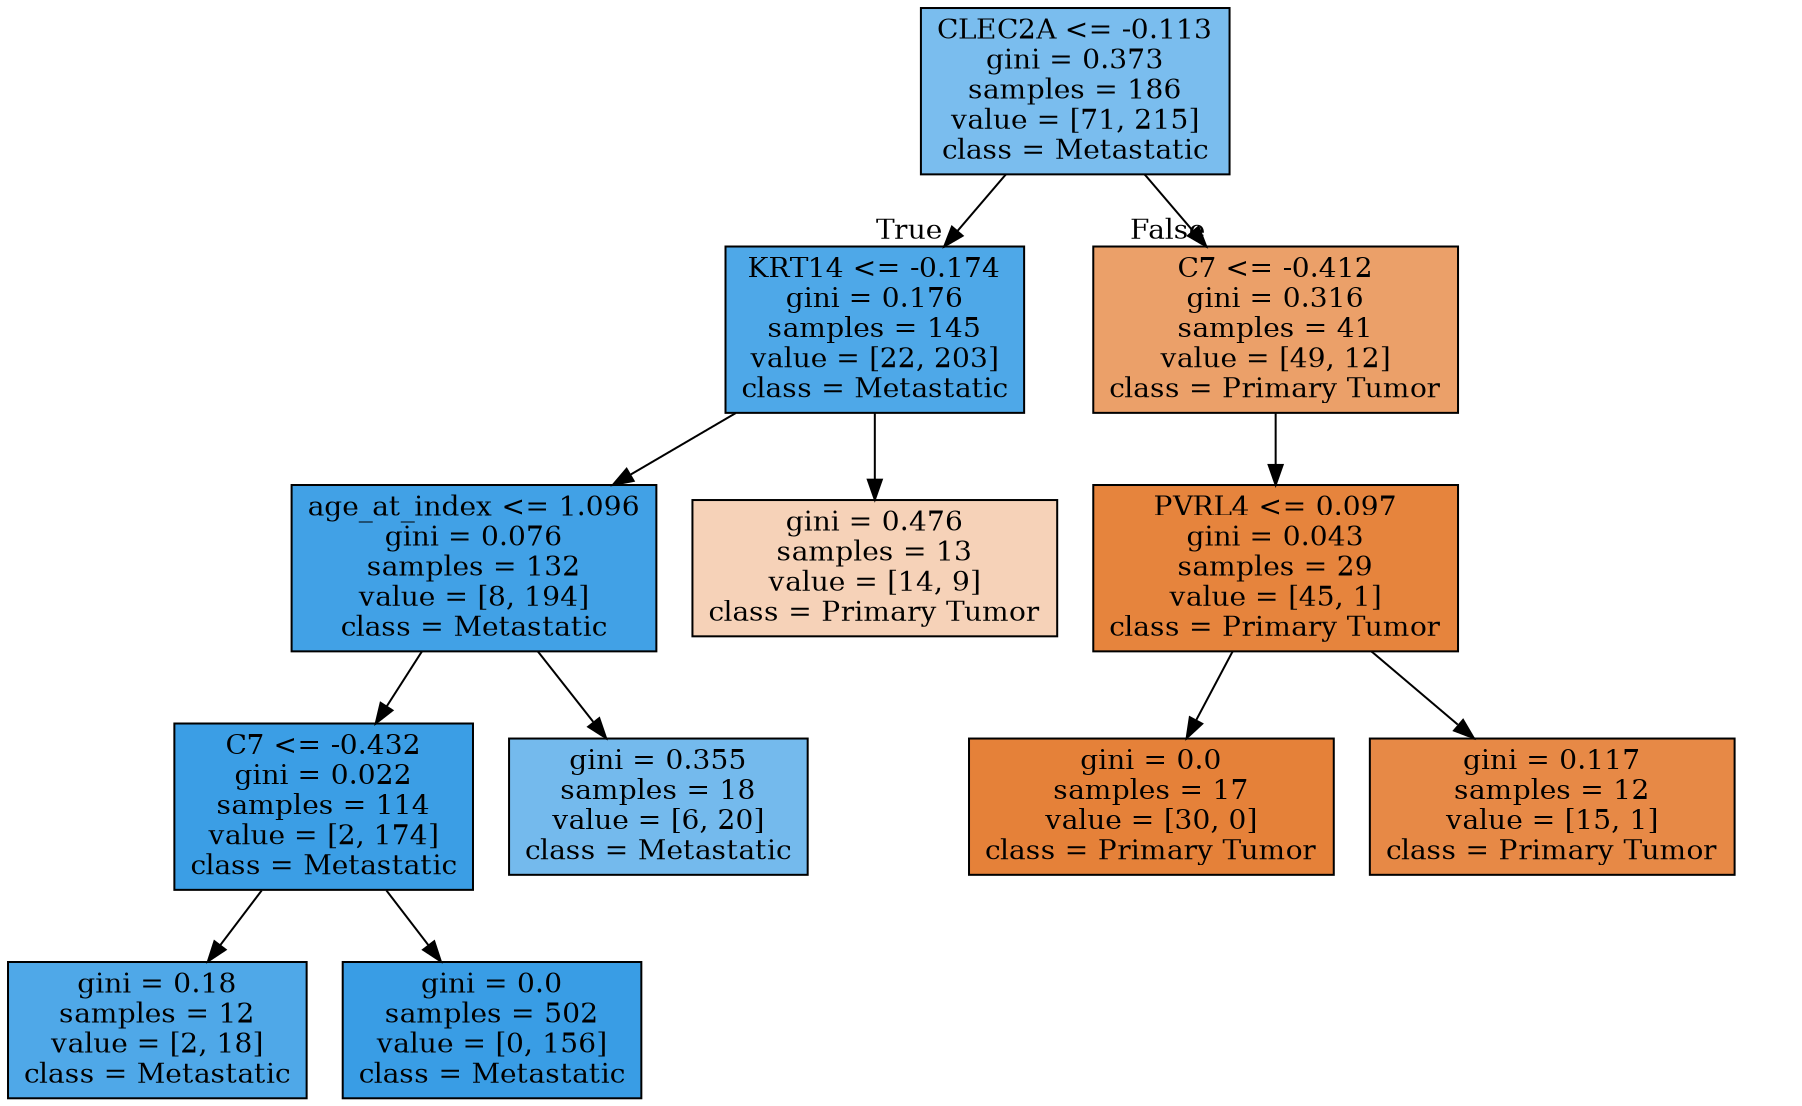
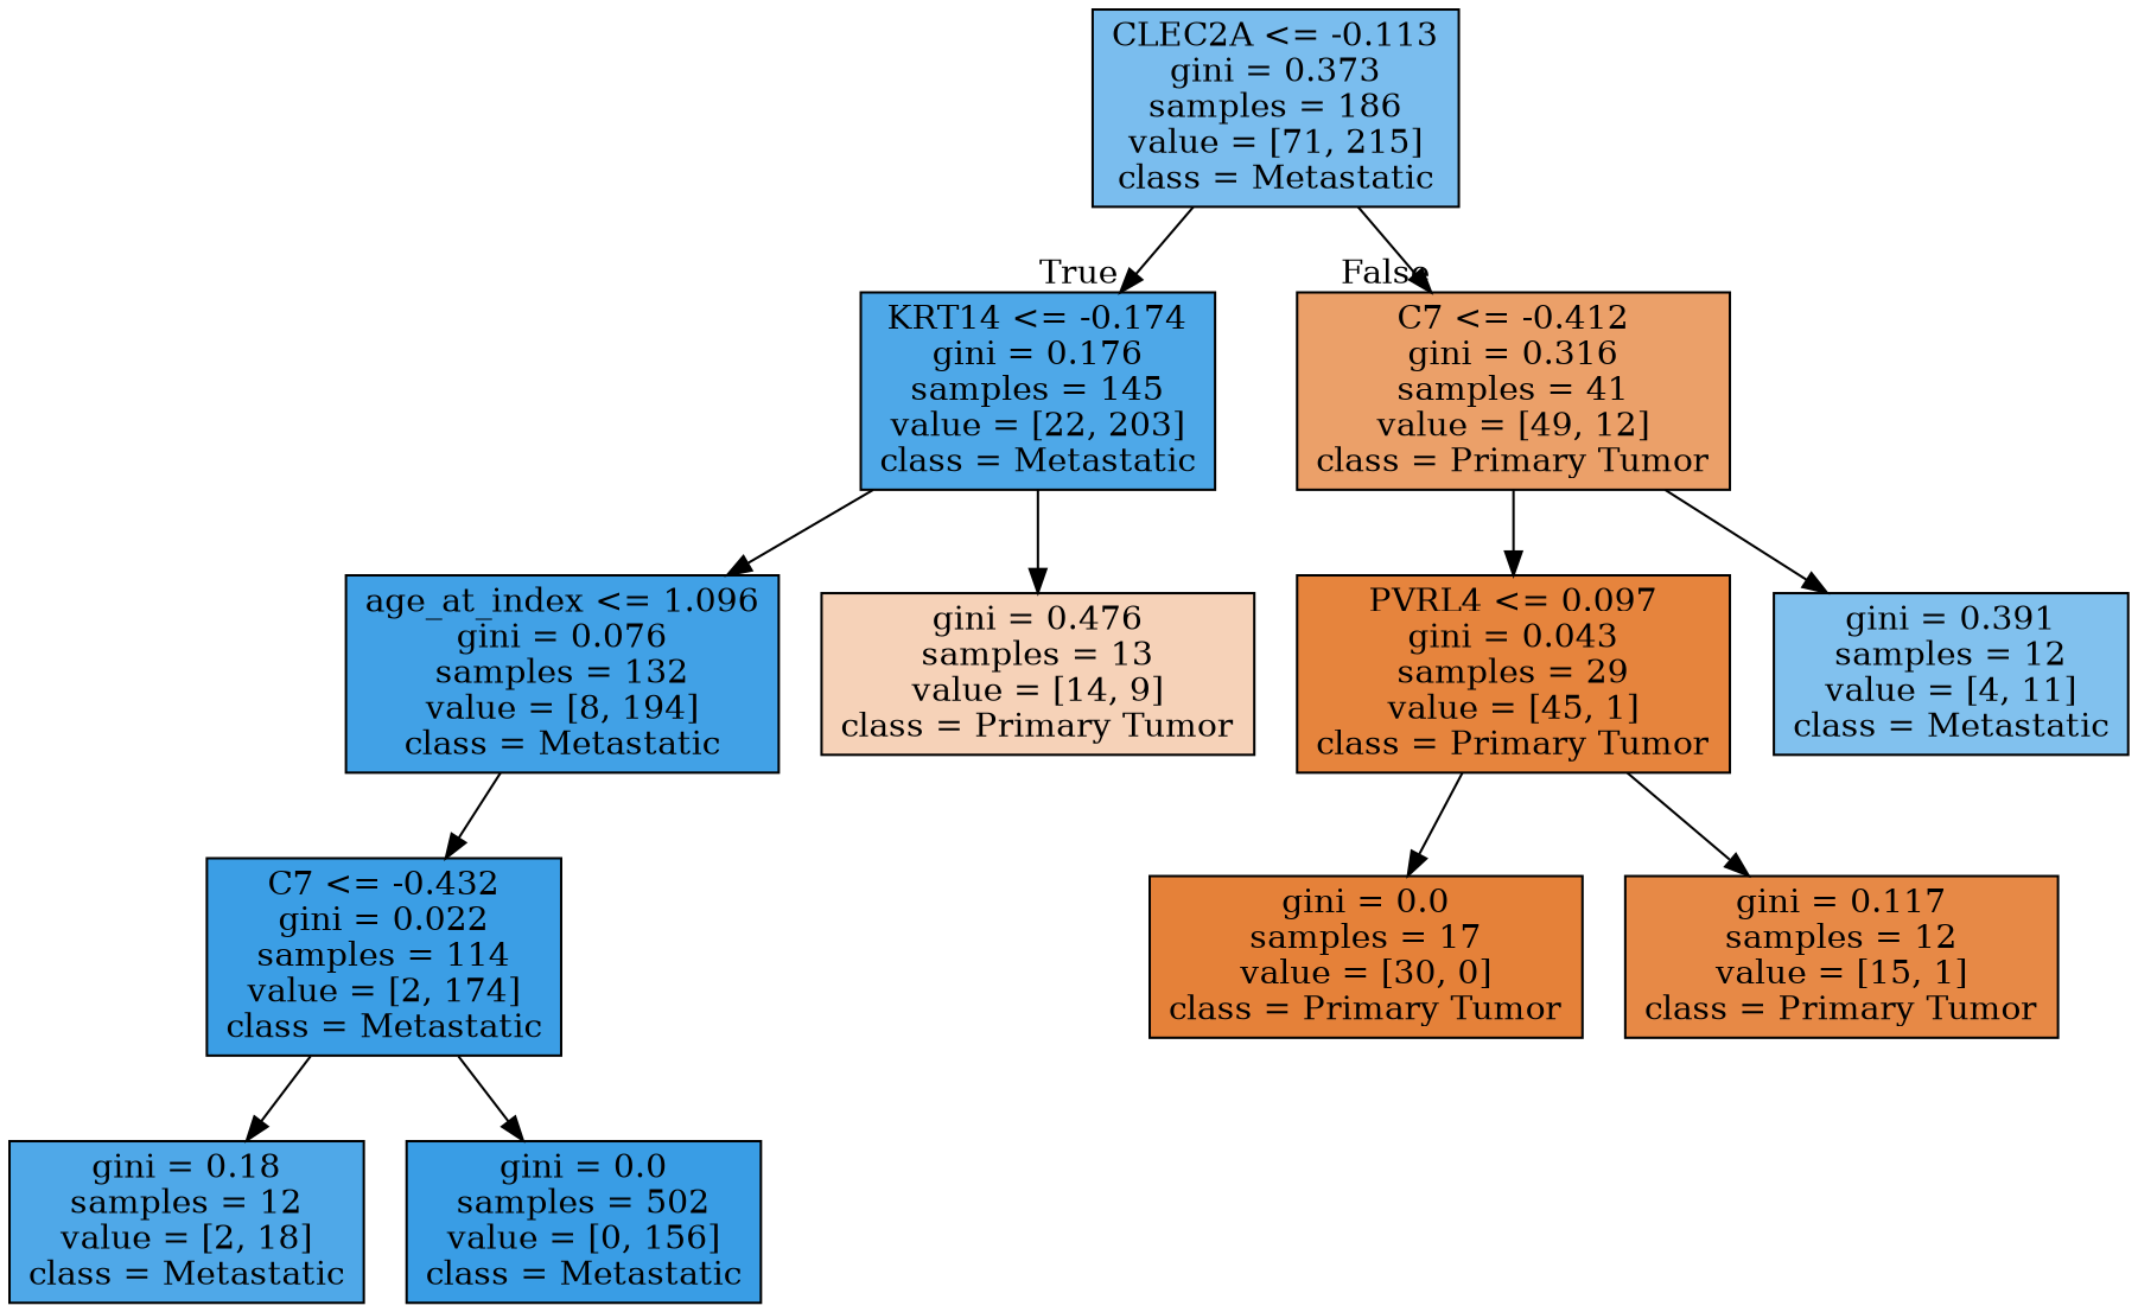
  digraph {
    node [color=black shape=box style=filled]
    n1 [fillcolor="#7abdee" label="CLEC2A <= -0.113\ngini = 0.373\nsamples = 186\nvalue = [71, 215]\nclass = Metastatic"]
    n2 [fillcolor="#4ea8e8" label="KRT14 <= -0.174\ngini = 0.176\nsamples = 145\nvalue = [22, 203]\nclass = Metastatic"]
    n3 [fillcolor="#eba069" label="C7 <= -0.412\ngini = 0.316\nsamples = 41\nvalue = [49, 12]\nclass = Primary Tumor"]
    n4 [fillcolor="#41a1e6" label="age_at_index <= 1.096\ngini = 0.076\nsamples = 132\nvalue = [8, 194]\nclass = Metastatic"]
    n5 [fillcolor="#f6d2b8" label="gini = 0.476\nsamples = 13\nvalue = [14, 9]\nclass = Primary Tumor"]
    n6 [fillcolor="#e6843d" label="PVRL4 <= 0.097\ngini = 0.043\nsamples = 29\nvalue = [45, 1]\nclass = Primary Tumor"]
+   n7 [fillcolor="#81c1ee" label="gini = 0.391\nsamples = 12\nvalue = [4, 11]\nclass = Metastatic"]
    n8 [fillcolor="#3b9ee5" label="C7 <= -0.432\ngini = 0.022\nsamples = 114\nvalue = [2, 174]\nclass = Metastatic"]
-   n9 [fillcolor="#74baed" label="gini = 0.355\nsamples = 18\nvalue = [6, 20]\nclass = Metastatic"]
    n10 [fillcolor="#4fa8e8" label="gini = 0.18\nsamples = 12\nvalue = [2, 18]\nclass = Metastatic"]
    n11 [fillcolor="#399de5" label="gini = 0.0\nsamples = 502\nvalue = [0, 156]\nclass = Metastatic"]
    n12 [fillcolor="#e58139" label="gini = 0.0\nsamples = 17\nvalue = [30, 0]\nclass = Primary Tumor"]
    n13 [fillcolor="#e78946" label="gini = 0.117\nsamples = 12\nvalue = [15, 1]\nclass = Primary Tumor"]
    n1 -> n2 [headlabel=True labelangle=45 labeldistance=2.5]
    n1 -> n3 [headlabel=False labelangle=-45 labeldistance=2.5]
    n2 -> n4
    n2 -> n5
    n3 -> n6
+   n3 -> n7
    n4 -> n8
-   n4 -> n9
    n6 -> n12
    n6 -> n13
    n8 -> n10
    n8 -> n11
  }
